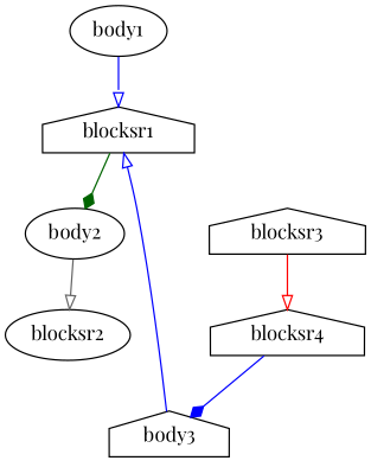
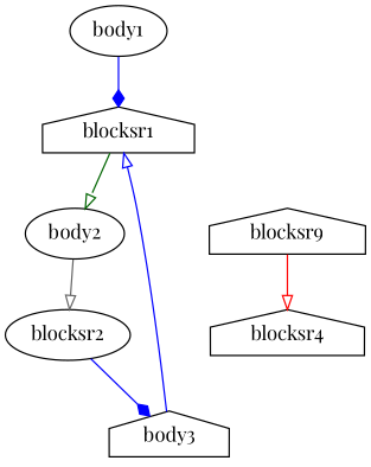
  digraph {
    fontname="Playfair Display"
    node [fontname="Playfair Display" op_type=body shape=house]
    edge [arrowhead=diamond color=blue fontname="Playfair Display"]
    body1 [input=yes shape=ellipse]
    blocksr1 [op_type=blocksr]
    body2 [shape=ellipse]
    blocksr2 [op_type=blocksr shape=ellipse]
    body3
-   blocksr3 [op_type=blocksr]
+   blocksr3 [op_type=blocksr label=blocksr9]
    n7 [label=blocksr4 output=yes]
-   body1 -> blocksr1 [arrowhead=onormal]
-   blocksr1 -> body2 [color=darkgreen]
+   body1 -> blocksr1
+   blocksr1 -> body2 [arrowhead=onormal color=darkgreen]
    body2 -> blocksr2 [arrowhead=onormal color=gray40]
-   n7 -> body3
+   blocksr2 -> body3
    body3 -> blocksr1 [arrowhead=onormal]
    blocksr3 -> n7 [arrowhead=onormal color=red]
  }
